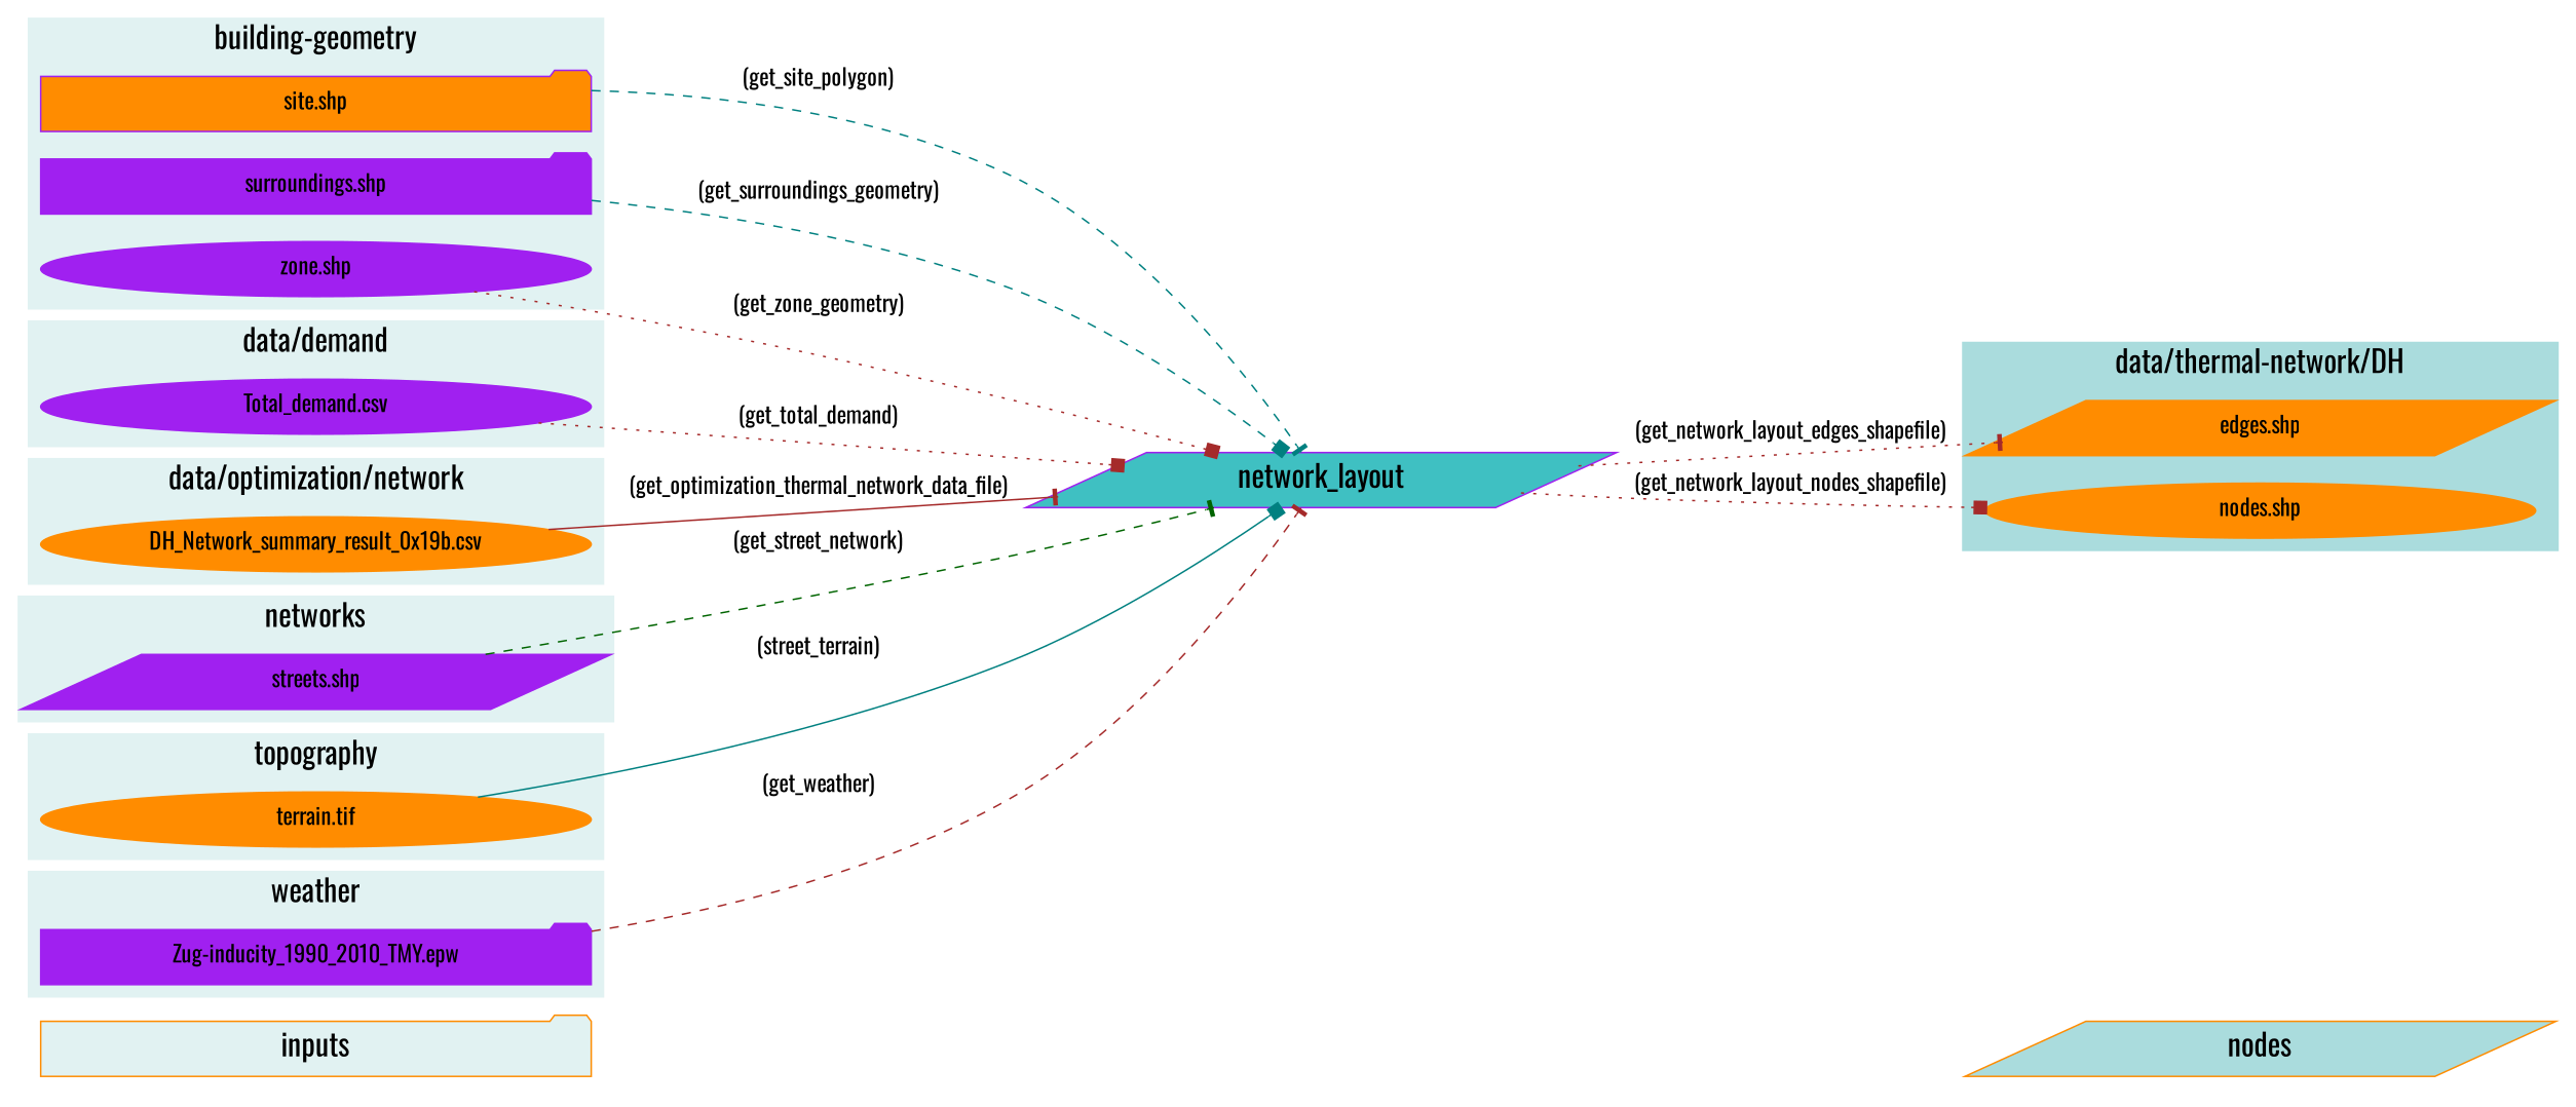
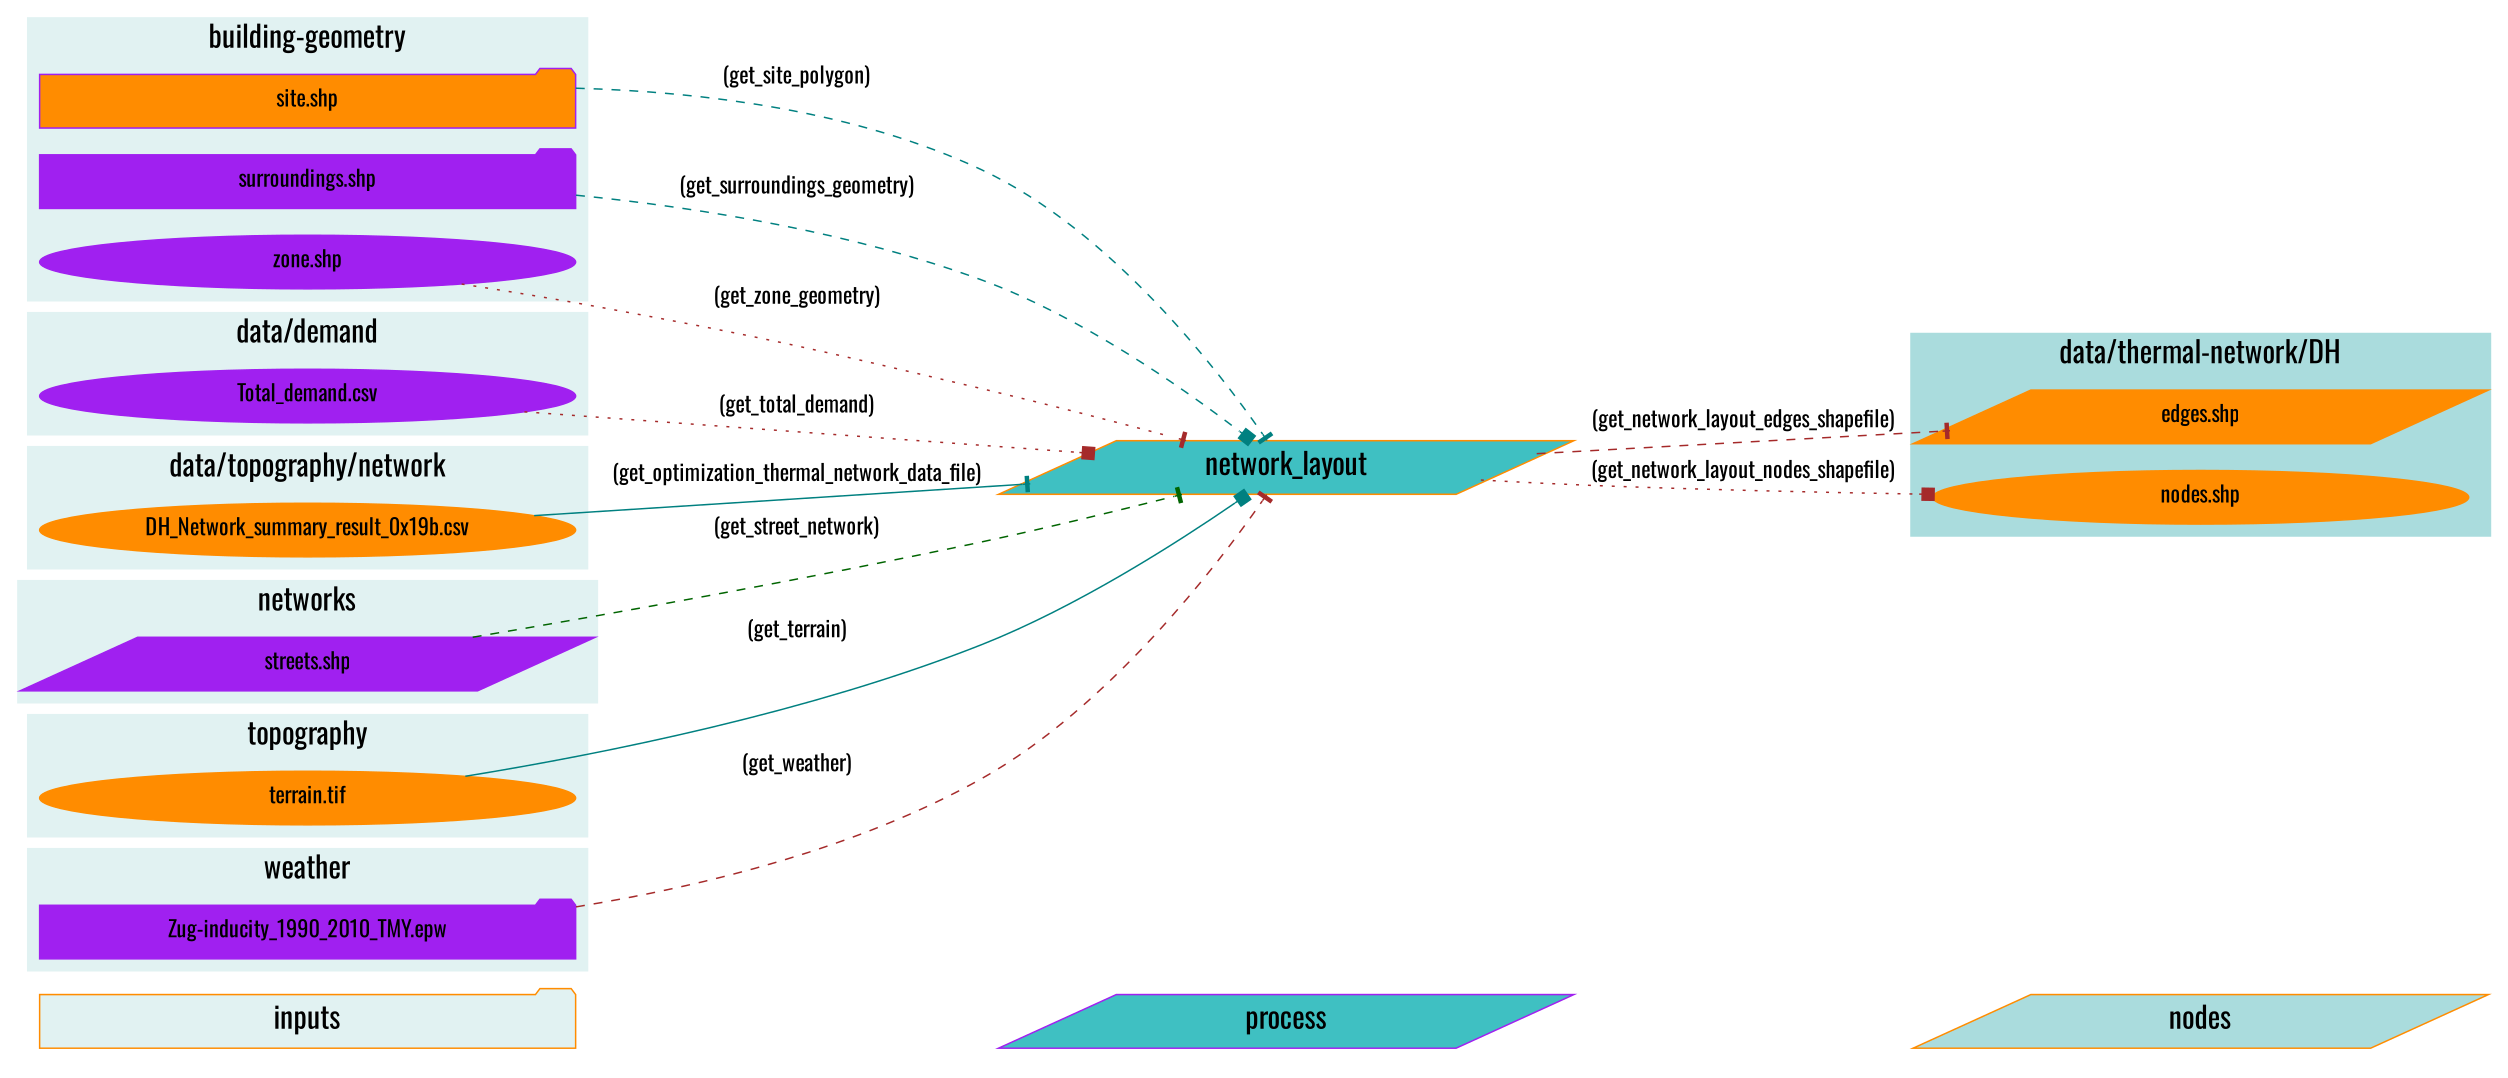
  digraph {
    fontname=Oswald
    newrank=true
    rankdir=LR
    node [color=purple fixedsize=true fontname=Oswald fontsize=15 shape=parallelogram style=filled]
    edge [fontname=Oswald fontsize=15 style=dashed arrowhead=tee color=brown]
+   process [fillcolor="#3FC0C2" fontsize=20 width=5]
    n2 [color=darkorange fillcolor="#aadcdd" fontsize=20 label=nodes width=5]
    inputs [color=darkorange fillcolor="#E1F2F2" fontsize=20 shape=folder width=5]
    "site.shp" [fillcolor=darkorange shape=folder width=5]
    "surroundings.shp" [shape=folder width=5]
    "zone.shp" [shape=ellipse width=5]
    "Total_demand.csv" [shape=ellipse width=5]
    "DH_Network_summary_result_0x19b.csv" [color=darkorange shape=ellipse width=5]
    "edges.shp" [color=darkorange width=5]
    "nodes.shp" [color=darkorange shape=ellipse width=5]
    "streets.shp" [width=5]
    "terrain.tif" [color=darkorange shape=ellipse width=5]
    "Zug-inducity_1990_2010_TMY.epw" [shape=folder width=5]
-   network_layout [fillcolor="#3FC0C2" fontsize=20 width=5]
+   network_layout [color=darkorange fillcolor="#3FC0C2" fontsize=20 width=5]
    subgraph cluster_1 {
      fontsize=25
      style=invis
+     process
      n2
      inputs
    }
    subgraph cluster_2 {
      color="#E1F2F2"
      fontsize=20
      label="building-geometry"
      rank=same
      style=filled
      "site.shp"
      "surroundings.shp"
      "zone.shp"
    }
    subgraph cluster_3 {
      color="#E1F2F2"
      fontsize=20
      label="data/demand"
      rank=same
      style=filled
      "Total_demand.csv"
    }
    subgraph cluster_4 {
      color="#E1F2F2"
      fontsize=20
-     label="data/optimization/network"
+     label="data/topography/network"
      rank=same
      style=filled
      "DH_Network_summary_result_0x19b.csv"
    }
    subgraph cluster_5 {
      color="#aadcdd"
      fontsize=20
      label="data/thermal-network/DH"
      rank=same
      style=filled
      "edges.shp"
      "nodes.shp"
    }
    subgraph cluster_6 {
      color="#E1F2F2"
      fontsize=20
      label=networks
      rank=same
      style=filled
      "streets.shp"
    }
    subgraph cluster_7 {
      color="#E1F2F2"
      fontsize=20
      label=topography
      rank=same
      style=filled
      "terrain.tif"
    }
    subgraph cluster_8 {
      color="#E1F2F2"
      fontsize=20
      label=weather
      rank=same
      style=filled
      "Zug-inducity_1990_2010_TMY.epw"
    }
+   process -> n2 [style=invis arrowhead="" color=""]
+   inputs -> process [style=invis arrowhead="" color=""]
    "site.shp" -> network_layout [color=teal label="(get_site_polygon)"]
    "surroundings.shp" -> network_layout [arrowhead=box color=teal label="(get_surroundings_geometry)"]
-   "zone.shp" -> network_layout [arrowhead=box label="(get_zone_geometry)" style=dotted]
+   "zone.shp" -> network_layout [label="(get_zone_geometry)" style=dotted]
    "Total_demand.csv" -> network_layout [arrowhead=box label="(get_total_demand)" style=dotted]
-   "DH_Network_summary_result_0x19b.csv" -> network_layout [label="(get_optimization_thermal_network_data_file)" style=solid]
+   "DH_Network_summary_result_0x19b.csv" -> network_layout [color=teal label="(get_optimization_thermal_network_data_file)" style=solid]
    "streets.shp" -> network_layout [color=darkgreen label="(get_street_network)"]
-   "terrain.tif" -> network_layout [arrowhead=box color=teal label="(street_terrain)" style=solid]
+   "terrain.tif" -> network_layout [arrowhead=box color=teal label="(get_terrain)" style=solid]
    "Zug-inducity_1990_2010_TMY.epw" -> network_layout [label="(get_weather)"]
-   network_layout -> "edges.shp" [label="(get_network_layout_edges_shapefile)" style=dotted]
+   network_layout -> "edges.shp" [label="(get_network_layout_edges_shapefile)"]
    network_layout -> "nodes.shp" [arrowhead=box label="(get_network_layout_nodes_shapefile)" style=dotted]
  }
